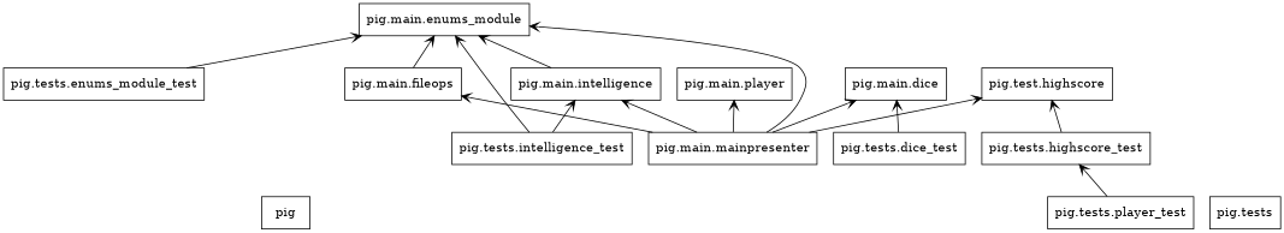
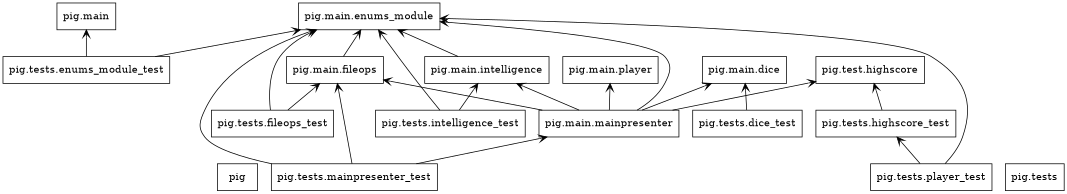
  digraph {
    rankdir=BT
    node [shape=box]
    edge [arrowhead=open arrowtail=none]
    n1 [label=pig]
+   n2 [label="pig.main"]
    n3 [label="pig.main.dice"]
    n4 [label="pig.main.enums_module"]
    n5 [label="pig.main.fileops"]
    n6 [label="pig.test.highscore"]
    n7 [label="pig.main.intelligence"]
    n8 [label="pig.main.mainpresenter"]
    n9 [label="pig.main.player"]
    n10 [label="pig.tests"]
    n11 [label="pig.tests.dice_test"]
    n12 [label="pig.tests.enums_module_test"]
+   n13 [label="pig.tests.fileops_test"]
    n14 [label="pig.tests.highscore_test"]
    n15 [label="pig.tests.intelligence_test"]
+   n16 [label="pig.tests.mainpresenter_test"]
    n17 [label="pig.tests.player_test"]
    n5 -> n4
    n7 -> n4
    n8 -> n3
    n8 -> n4
    n8 -> n5
    n8 -> n6
    n8 -> n7
    n8 -> n9
    n11 -> n3
+   n12 -> n2
    n12 -> n4
+   n13 -> n4
+   n13 -> n5
    n14 -> n6
    n15 -> n4
    n15 -> n7
+   n16 -> n4
+   n16 -> n5
+   n16 -> n8
+   n17 -> n4
    n17 -> n14
  }
